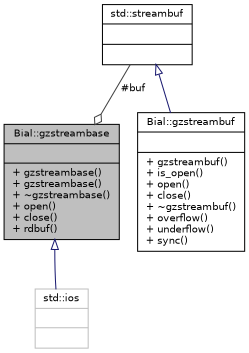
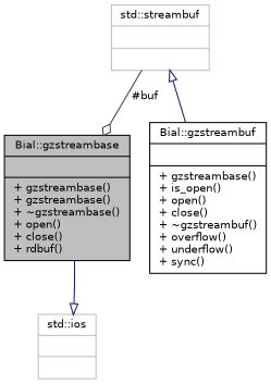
  digraph {
    node [color=black fillcolor=white fontname=Helvetica fontsize=10 shape=record style=filled]
    edge [arrowtail=onormal color=midnightblue dir=back fontname=Helvetica fontsize=10 labelfontname=Helvetica labelfontsize=10 style=solid]
    n1 [fillcolor=grey75 fontcolor=black height=0.2 label="{Bial::gzstreambase\n||+ gzstreambase()\l+ gzstreambase()\l+ ~gzstreambase()\l+ open()\l+ close()\l+ rdbuf()\l}" width=0.4]
    n2 [color=grey75 height=0.2 label="{std::ios\n||}" width=0.4]
-   n3 [height=0.2 label="{Bial::gzstreambuf\n||+ gzstreambuf()\l+ is_open()\l+ open()\l+ close()\l+ ~gzstreambuf()\l+ overflow()\l+ underflow()\l+ sync()\l}" width=0.4]
-   n4 [height=0.2 label="{std::streambuf\n||}" width=0.4]
-   n1 -> n2
+   n3 [height=0.2 label="{Bial::gzstreambuf\n||+ gzstreambase()\l+ is_open()\l+ open()\l+ close()\l+ ~gzstreambuf()\l+ overflow()\l+ underflow()\l+ sync()\l}" width=0.4]
+   n4 [color=grey75 height=0.2 label="{std::streambuf\n||}" width=0.4]
+   n2 -> n1
    n4 -> n1 [arrowhead=odiamond color=grey25 label=" #buf" arrowtail="" dir=""]
    n4 -> n3
  }
